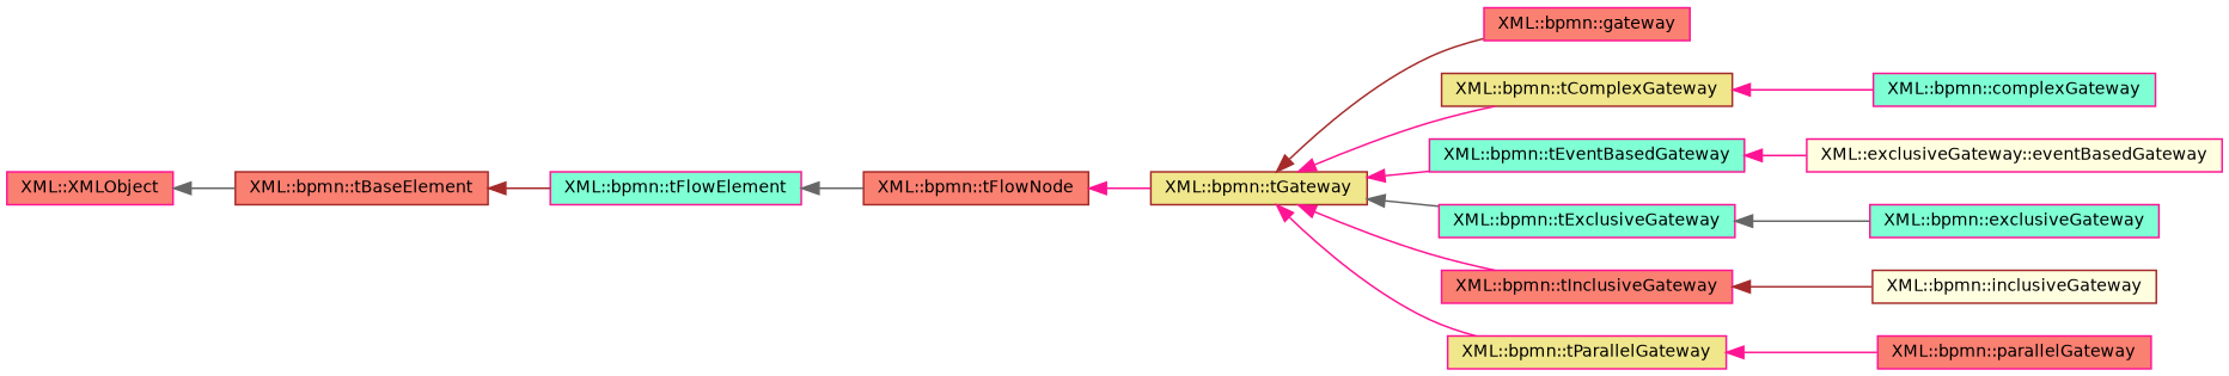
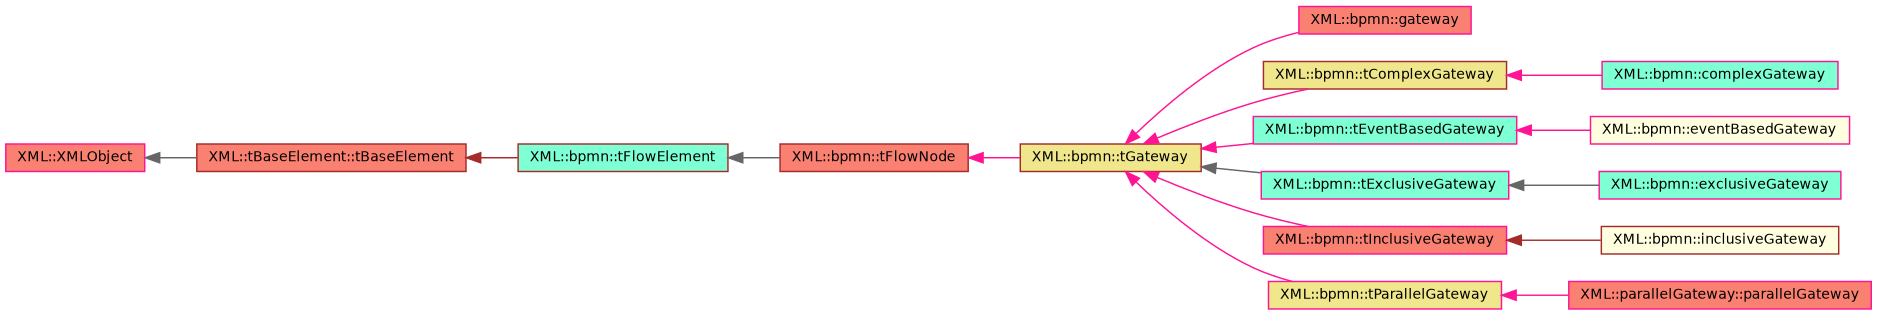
  digraph {
    rankdir=LR
    node [color=deeppink fillcolor=salmon fontname=Helvetica fontsize=10 shape=record style=filled]
    edge [color=deeppink dir=back fontname=Helvetica fontsize=10 labelfontname=Helvetica labelfontsize=10 style=solid]
    n1 [color=brown fillcolor=khaki fontcolor=black height=0.2 label="XML::bpmn::tGateway" width=0.4]
    n2 [height=0.2 label="XML::bpmn::gateway" width=0.4]
    n3 [color=brown fillcolor=khaki height=0.2 label="XML::bpmn::tComplexGateway" width=0.4]
    n4 [fillcolor=aquamarine height=0.2 label="XML::bpmn::tEventBasedGateway" width=0.4]
    n5 [fillcolor=aquamarine height=0.2 label="XML::bpmn::tExclusiveGateway" width=0.4]
    n6 [height=0.2 label="XML::bpmn::tInclusiveGateway" width=0.4]
    n7 [fillcolor=khaki height=0.2 label="XML::bpmn::tParallelGateway" width=0.4]
    n8 [fillcolor=aquamarine height=0.2 label="XML::bpmn::complexGateway" width=0.4]
-   n9 [fillcolor=lightyellow height=0.2 label="XML::exclusiveGateway::eventBasedGateway" width=0.4]
+   n9 [fillcolor=lightyellow height=0.2 label="XML::bpmn::eventBasedGateway" width=0.4]
    n10 [fillcolor=aquamarine height=0.2 label="XML::bpmn::exclusiveGateway" width=0.4]
    n11 [color=brown fillcolor=lightyellow height=0.2 label="XML::bpmn::inclusiveGateway" width=0.4]
-   n12 [height=0.2 label="XML::bpmn::parallelGateway" width=0.4]
+   n12 [height=0.2 label="XML::parallelGateway::parallelGateway" width=0.4]
    n13 [color=brown height=0.2 label="XML::bpmn::tFlowNode" width=0.4]
-   n14 [fillcolor=aquamarine height=0.2 label="XML::bpmn::tFlowElement" width=0.4]
-   n15 [color=brown height=0.2 label="XML::bpmn::tBaseElement" width=0.4]
+   n14 [color=brown fillcolor=aquamarine height=0.2 label="XML::bpmn::tFlowElement" width=0.4]
+   n15 [color=brown height=0.2 label="XML::tBaseElement::tBaseElement" width=0.4]
    n16 [height=0.2 label="XML::XMLObject" width=0.4]
-   n1 -> n2 [color=brown]
+   n1 -> n2
    n1 -> n3
    n1 -> n4
    n1 -> n5 [color=gray40]
    n1 -> n6
    n1 -> n7
    n3 -> n8
    n4 -> n9
    n5 -> n10 [color=gray40]
    n6 -> n11 [color=brown]
    n7 -> n12
    n13 -> n1
    n14 -> n13 [color=gray40]
    n15 -> n14 [color=brown]
    n16 -> n15 [color=gray40]
  }
